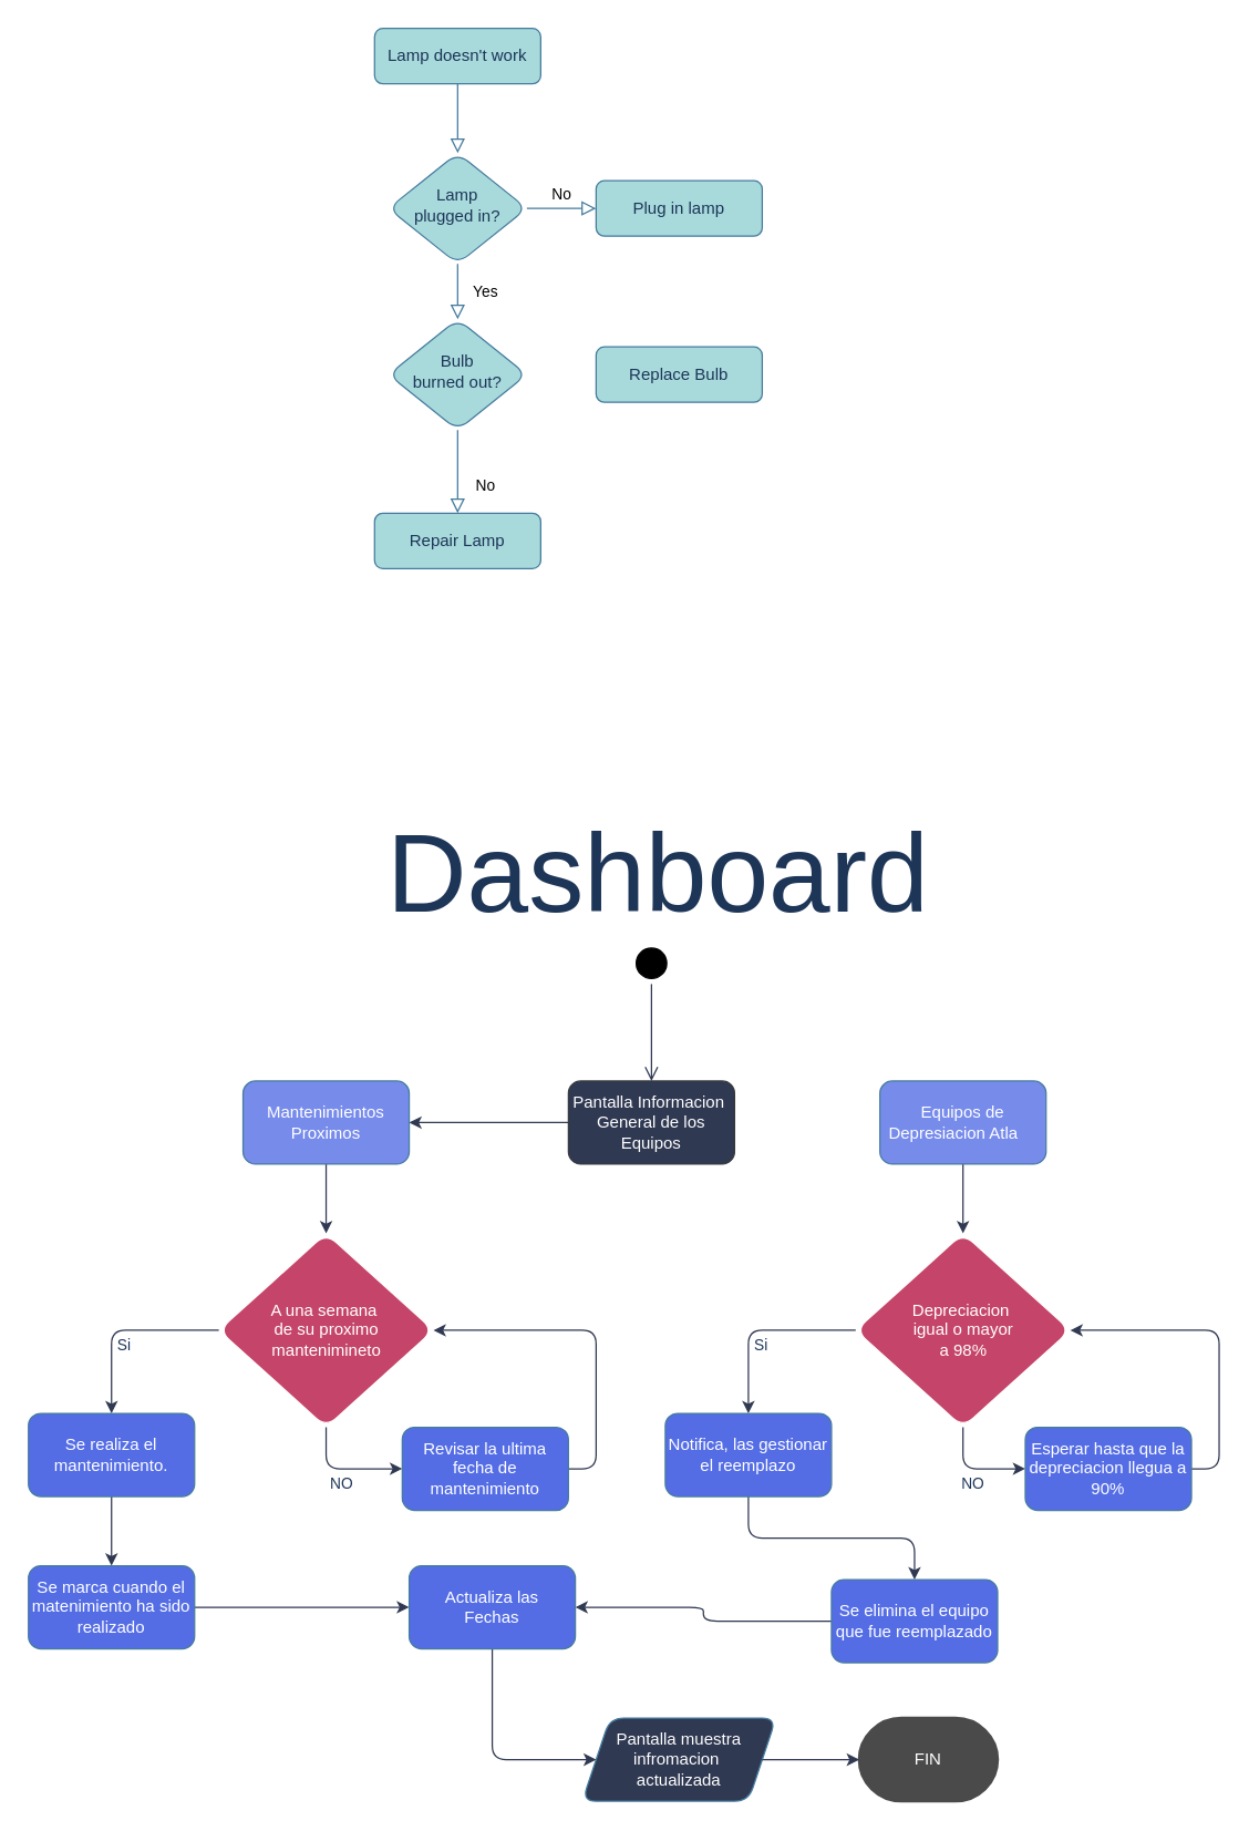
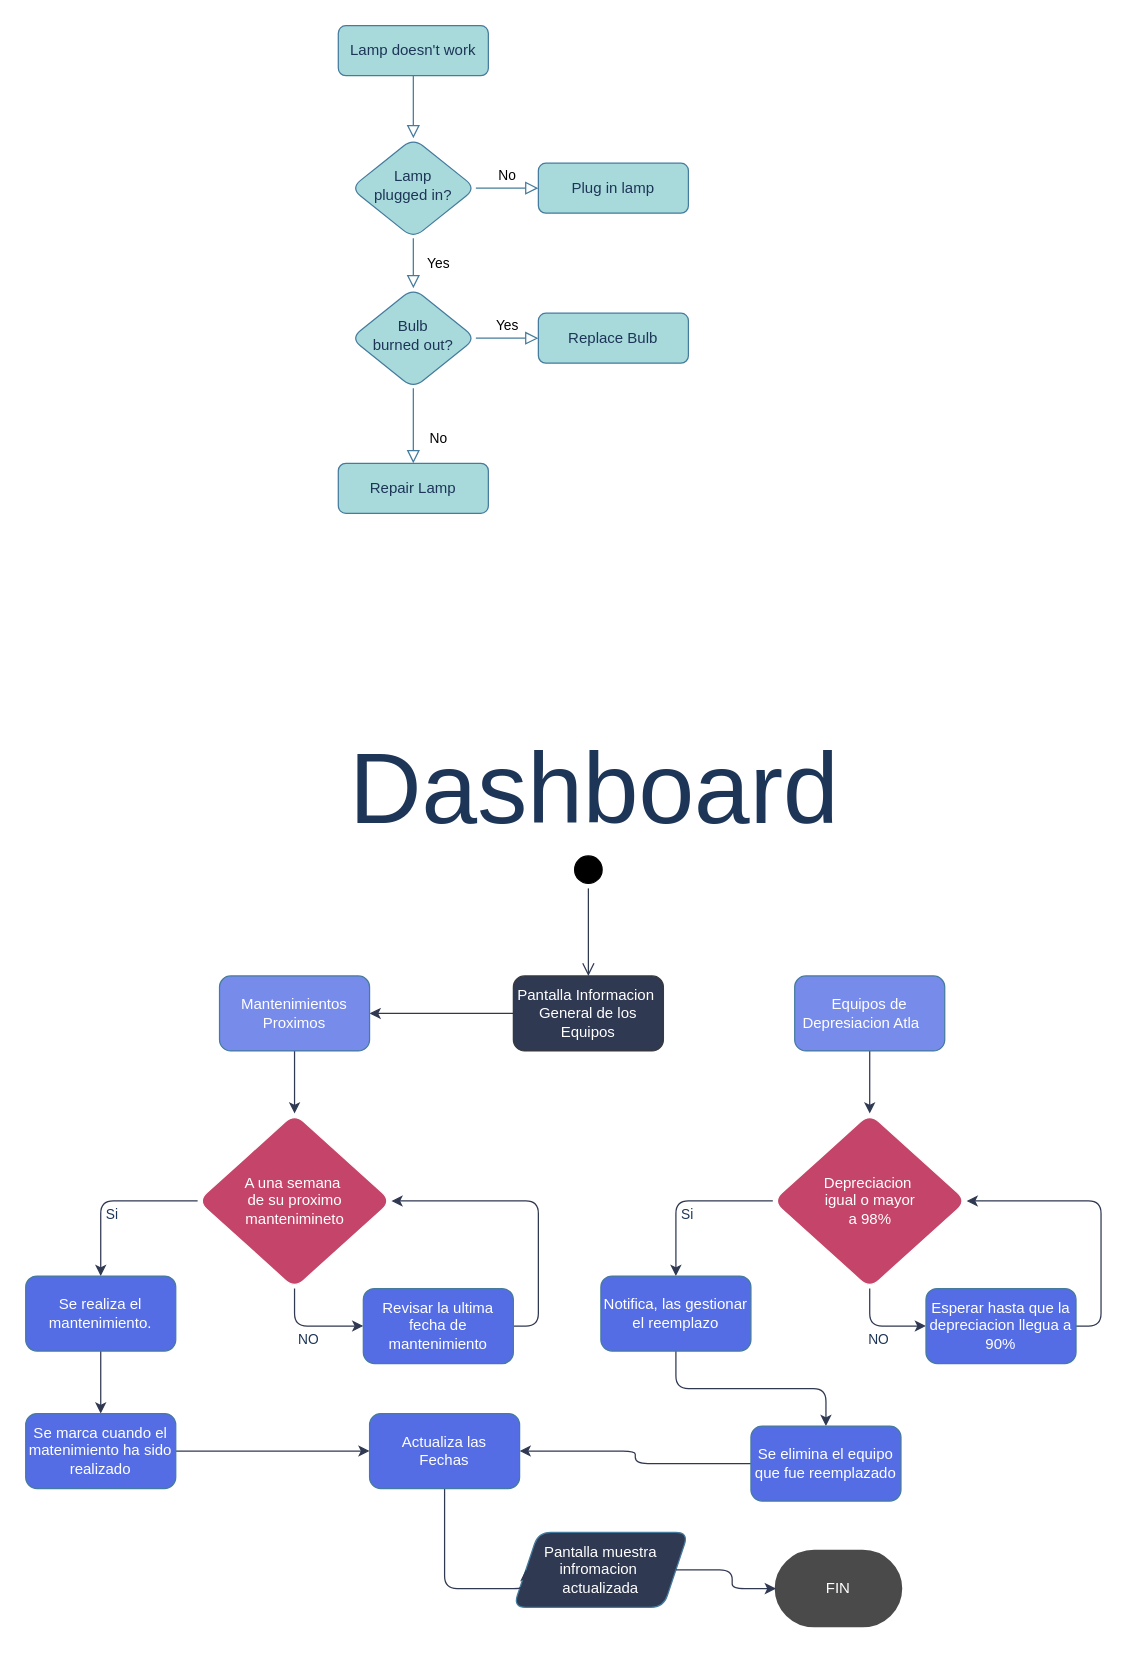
  <mxCell id="0" />
  <mxCell id="1" parent="0" />
  <mxCell id="2" value="" style="rounded=1;html=1;jettySize=auto;orthogonalLoop=1;fontSize=11;endArrow=block;endFill=0;endSize=8;strokeWidth=1;shadow=0;labelBackgroundColor=none;edgeStyle=orthogonalEdgeStyle;strokeColor=#457B9D;fontColor=default;" parent="1" source="3" target="6" edge="1"><mxGeometry relative="1" as="geometry" /></mxCell>
  <mxCell id="3" value="Lamp doesn't work" style="rounded=1;whiteSpace=wrap;html=1;fontSize=12;glass=0;strokeWidth=1;shadow=0;labelBackgroundColor=none;fillColor=#A8DADC;strokeColor=#457B9D;fontColor=#1D3557;" parent="1" vertex="1"><mxGeometry x="270" y="20" width="120" height="40" as="geometry" /></mxCell>
  <mxCell id="4" value="Yes" style="rounded=1;html=1;jettySize=auto;orthogonalLoop=1;fontSize=11;endArrow=block;endFill=0;endSize=8;strokeWidth=1;shadow=0;labelBackgroundColor=none;edgeStyle=orthogonalEdgeStyle;strokeColor=#457B9D;fontColor=default;" parent="1" source="6" target="10" edge="1"><mxGeometry y="20" relative="1" as="geometry"><mxPoint as="offset" /></mxGeometry></mxCell>
  <mxCell id="5" value="No" style="edgeStyle=orthogonalEdgeStyle;rounded=1;html=1;jettySize=auto;orthogonalLoop=1;fontSize=11;endArrow=block;endFill=0;endSize=8;strokeWidth=1;shadow=0;labelBackgroundColor=none;strokeColor=#457B9D;fontColor=default;" parent="1" source="6" target="7" edge="1"><mxGeometry y="10" relative="1" as="geometry"><mxPoint as="offset" /></mxGeometry></mxCell>
  <mxCell id="6" value="Lamp&lt;br&gt;plugged in?" style="rhombus;whiteSpace=wrap;html=1;shadow=0;fontFamily=Helvetica;fontSize=12;align=center;strokeWidth=1;spacing=6;spacingTop=-4;rounded=1;labelBackgroundColor=none;fillColor=#A8DADC;strokeColor=#457B9D;fontColor=#1D3557;" parent="1" vertex="1"><mxGeometry x="280" y="110" width="100" height="80" as="geometry" /></mxCell>
  <mxCell id="7" value="Plug in lamp" style="rounded=1;whiteSpace=wrap;html=1;fontSize=12;glass=0;strokeWidth=1;shadow=0;labelBackgroundColor=none;fillColor=#A8DADC;strokeColor=#457B9D;fontColor=#1D3557;" parent="1" vertex="1"><mxGeometry x="430" y="130" width="120" height="40" as="geometry" /></mxCell>
  <mxCell id="8" value="No" style="rounded=1;html=1;jettySize=auto;orthogonalLoop=1;fontSize=11;endArrow=block;endFill=0;endSize=8;strokeWidth=1;shadow=0;labelBackgroundColor=none;edgeStyle=orthogonalEdgeStyle;strokeColor=#457B9D;fontColor=default;" parent="1" source="10" target="11" edge="1"><mxGeometry x="0.333" y="20" relative="1" as="geometry"><mxPoint as="offset" /></mxGeometry></mxCell>
+ <mxCell id="9" value="Yes" style="edgeStyle=orthogonalEdgeStyle;rounded=1;html=1;jettySize=auto;orthogonalLoop=1;fontSize=11;endArrow=block;endFill=0;endSize=8;strokeWidth=1;shadow=0;labelBackgroundColor=none;strokeColor=#457B9D;fontColor=default;" parent="1" source="10" target="12" edge="1"><mxGeometry y="10" relative="1" as="geometry"><mxPoint as="offset" /></mxGeometry></mxCell>
  <mxCell id="10" value="Bulb&lt;br&gt;burned out?" style="rhombus;whiteSpace=wrap;html=1;shadow=0;fontFamily=Helvetica;fontSize=12;align=center;strokeWidth=1;spacing=6;spacingTop=-4;rounded=1;labelBackgroundColor=none;fillColor=#A8DADC;strokeColor=#457B9D;fontColor=#1D3557;" parent="1" vertex="1"><mxGeometry x="280" y="230" width="100" height="80" as="geometry" /></mxCell>
  <mxCell id="11" value="Repair Lamp" style="rounded=1;whiteSpace=wrap;html=1;fontSize=12;glass=0;strokeWidth=1;shadow=0;labelBackgroundColor=none;fillColor=#A8DADC;strokeColor=#457B9D;fontColor=#1D3557;" parent="1" vertex="1"><mxGeometry x="270" y="370" width="120" height="40" as="geometry" /></mxCell>
  <mxCell id="12" value="Replace Bulb" style="rounded=1;whiteSpace=wrap;html=1;fontSize=12;glass=0;strokeWidth=1;shadow=0;labelBackgroundColor=none;fillColor=#A8DADC;strokeColor=#457B9D;fontColor=#1D3557;" parent="1" vertex="1"><mxGeometry x="430" y="250" width="120" height="40" as="geometry" /></mxCell>
  <mxCell id="13" value="Dashboard" style="text;html=1;align=center;verticalAlign=middle;whiteSpace=wrap;rounded=1;fontSize=80;labelBackgroundColor=none;fontColor=#1D3557;" vertex="1" parent="1"><mxGeometry x="270" y="590" width="410" height="80" as="geometry" /></mxCell>
  <mxCell id="14" value="" style="group;rounded=1;labelBackgroundColor=none;fontColor=#FFFFFF;fillColor=none;strokeColor=none;glass=0;shadow=0;gradientColor=none;" vertex="1" connectable="0" parent="1"><mxGeometry x="20" y="680" width="860" height="620" as="geometry" /></mxCell>
  <mxCell id="15" value="" style="ellipse;html=1;shape=startState;fillColor=#000000;rounded=1;labelBackgroundColor=none;" vertex="1" parent="14"><mxGeometry x="435" width="30" height="30" as="geometry" /></mxCell>
  <mxCell id="16" value="" style="edgeStyle=orthogonalEdgeStyle;html=1;verticalAlign=bottom;endArrow=open;endSize=8;strokeColor=#303952;rounded=1;entryX=0.5;entryY=0;entryDx=0;entryDy=0;labelBackgroundColor=none;fontColor=default;" edge="1" source="15" parent="14" target="18"><mxGeometry relative="1" as="geometry"><mxPoint x="450" y="90" as="targetPoint" /></mxGeometry></mxCell>
  <mxCell id="17" value="" style="edgeStyle=orthogonalEdgeStyle;rounded=1;orthogonalLoop=1;jettySize=auto;html=1;labelBackgroundColor=none;strokeColor=#303952;fontColor=default;" edge="1" parent="14" source="18" target="20"><mxGeometry relative="1" as="geometry" /></mxCell>
  <mxCell id="18" value="Pantalla Informacion&amp;nbsp;&lt;div&gt;General de los Equipos&lt;/div&gt;" style="rounded=1;whiteSpace=wrap;html=1;labelBackgroundColor=none;fillColor=#303952;strokeColor=#36393d;fontColor=#FFFFFF;" vertex="1" parent="14"><mxGeometry x="390" y="100" width="120" height="60" as="geometry" /></mxCell>
  <mxCell id="19" value="" style="edgeStyle=orthogonalEdgeStyle;rounded=1;orthogonalLoop=1;jettySize=auto;html=1;labelBackgroundColor=none;strokeColor=#303952;fontColor=default;" edge="1" parent="14" source="20" target="27"><mxGeometry relative="1" as="geometry" /></mxCell>
  <mxCell id="20" value="Mantenimientos Proximos" style="whiteSpace=wrap;html=1;rounded=1;labelBackgroundColor=none;fillColor=#778BEB;strokeColor=#457B9D;fontColor=#FFFFFF;" vertex="1" parent="14"><mxGeometry x="155" y="100" width="120" height="60" as="geometry" /></mxCell>
  <mxCell id="21" value="" style="edgeStyle=orthogonalEdgeStyle;rounded=1;orthogonalLoop=1;jettySize=auto;html=1;labelBackgroundColor=none;strokeColor=#303952;fontColor=default;" edge="1" parent="14" source="22" target="34"><mxGeometry relative="1" as="geometry" /></mxCell>
  <mxCell id="22" value="Equipos de Depresiacion Atla&lt;span style=&quot;white-space: pre;&quot;&gt;&#09;&lt;/span&gt;" style="whiteSpace=wrap;html=1;rounded=1;labelBackgroundColor=none;fillColor=#778BEB;strokeColor=#457B9D;fontColor=#FFFFFF;" vertex="1" parent="14"><mxGeometry x="615" y="100" width="120" height="60" as="geometry" /></mxCell>
  <mxCell id="23" value="" style="edgeStyle=orthogonalEdgeStyle;rounded=1;orthogonalLoop=1;jettySize=auto;html=1;entryX=0;entryY=0.5;entryDx=0;entryDy=0;labelBackgroundColor=none;strokeColor=#303952;fontColor=default;" edge="1" parent="14" source="27" target="29"><mxGeometry relative="1" as="geometry" /></mxCell>
  <mxCell id="24" value="NO" style="edgeLabel;html=1;align=center;verticalAlign=middle;resizable=0;points=[];rounded=1;labelBackgroundColor=none;fontColor=#1D3557;" vertex="1" connectable="0" parent="23"><mxGeometry x="-0.201" y="4" relative="1" as="geometry"><mxPoint x="6" y="14" as="offset" /></mxGeometry></mxCell>
  <mxCell id="25" value="" style="edgeStyle=orthogonalEdgeStyle;rounded=1;orthogonalLoop=1;jettySize=auto;html=1;entryX=0.5;entryY=0;entryDx=0;entryDy=0;labelBackgroundColor=none;strokeColor=#303952;fontColor=default;" edge="1" parent="14" source="27" target="31"><mxGeometry relative="1" as="geometry" /></mxCell>
  <mxCell id="26" value="Si" style="edgeLabel;html=1;align=center;verticalAlign=middle;resizable=0;points=[];rounded=1;labelBackgroundColor=none;fontColor=#1D3557;" vertex="1" connectable="0" parent="25"><mxGeometry x="-0.007" y="2" relative="1" as="geometry"><mxPoint x="-1" y="8" as="offset" /></mxGeometry></mxCell>
  <mxCell id="27" value="A una semana&amp;nbsp;&lt;div&gt;de su proximo mantenimineto&lt;/div&gt;" style="rhombus;whiteSpace=wrap;html=1;rounded=1;labelBackgroundColor=none;fillColor=#C44569;strokeColor=#FFFFFF;fontColor=#FFFFFF;" vertex="1" parent="14"><mxGeometry x="137.5" y="210" width="155" height="140" as="geometry" /></mxCell>
  <mxCell id="28" style="edgeStyle=orthogonalEdgeStyle;rounded=1;orthogonalLoop=1;jettySize=auto;html=1;exitX=1;exitY=0.5;exitDx=0;exitDy=0;entryX=1;entryY=0.5;entryDx=0;entryDy=0;labelBackgroundColor=none;strokeColor=#303952;fontColor=default;" edge="1" parent="14" source="29" target="27"><mxGeometry relative="1" as="geometry" /></mxCell>
  <mxCell id="29" value="Revisar la ultima fecha de mantenimiento" style="whiteSpace=wrap;html=1;rounded=1;labelBackgroundColor=none;fillColor=#546DE5;strokeColor=#457B9D;fontColor=#FFFFFF;" vertex="1" parent="14"><mxGeometry x="270" y="350" width="120" height="60" as="geometry" /></mxCell>
  <mxCell id="30" value="" style="edgeStyle=orthogonalEdgeStyle;rounded=1;orthogonalLoop=1;jettySize=auto;html=1;labelBackgroundColor=none;strokeColor=#303952;fontColor=default;" edge="1" parent="14" source="31" target="33"><mxGeometry relative="1" as="geometry" /></mxCell>
  <mxCell id="31" value="Se realiza el mantenimiento." style="whiteSpace=wrap;html=1;rounded=1;labelBackgroundColor=none;fillColor=#546DE5;strokeColor=#457B9D;fontColor=#FFFFFF;" vertex="1" parent="14"><mxGeometry y="340" width="120" height="60" as="geometry" /></mxCell>
  <mxCell id="32" value="" style="edgeStyle=orthogonalEdgeStyle;rounded=1;orthogonalLoop=1;jettySize=auto;html=1;entryX=0;entryY=0.5;entryDx=0;entryDy=0;labelBackgroundColor=none;strokeColor=#303952;fontColor=default;" edge="1" parent="14" source="33" target="48"><mxGeometry relative="1" as="geometry"><mxPoint x="270" y="480" as="targetPoint" /><Array as="points" /></mxGeometry></mxCell>
  <mxCell id="33" value="Se marca cuando el matenimiento ha sido realizado" style="rounded=1;whiteSpace=wrap;html=1;labelBackgroundColor=none;fillColor=#546DE5;strokeColor=#457B9D;fontColor=#FFFFFF;" vertex="1" parent="14"><mxGeometry y="450" width="120" height="60" as="geometry" /></mxCell>
  <mxCell id="34" value="Depreciacion&amp;nbsp;&lt;div&gt;i&lt;span style=&quot;background-color: initial;&quot;&gt;gual o mayor&lt;/span&gt;&lt;div&gt;&lt;div&gt;a 98%&lt;/div&gt;&lt;/div&gt;&lt;/div&gt;" style="rhombus;whiteSpace=wrap;html=1;rounded=1;labelBackgroundColor=none;fillColor=#C44569;strokeColor=#FFFFFF;fontColor=#FFFFFF;" vertex="1" parent="14"><mxGeometry x="597.5" y="210" width="155" height="140" as="geometry" /></mxCell>
  <mxCell id="35" value="" style="edgeStyle=orthogonalEdgeStyle;rounded=1;orthogonalLoop=1;jettySize=auto;html=1;entryX=0;entryY=0.5;entryDx=0;entryDy=0;exitX=0.5;exitY=1;exitDx=0;exitDy=0;labelBackgroundColor=none;strokeColor=#303952;fontColor=default;" edge="1" parent="14" target="40" source="34"><mxGeometry relative="1" as="geometry"><mxPoint x="760" y="280" as="sourcePoint" /></mxGeometry></mxCell>
  <mxCell id="36" value="NO" style="edgeLabel;html=1;align=center;verticalAlign=middle;resizable=0;points=[];rounded=1;labelBackgroundColor=none;fontColor=#1D3557;" vertex="1" connectable="0" parent="35"><mxGeometry x="-0.201" y="4" relative="1" as="geometry"><mxPoint x="6" y="14" as="offset" /></mxGeometry></mxCell>
  <mxCell id="37" value="" style="edgeStyle=orthogonalEdgeStyle;rounded=1;orthogonalLoop=1;jettySize=auto;html=1;entryX=0.5;entryY=0;entryDx=0;entryDy=0;labelBackgroundColor=none;strokeColor=#303952;fontColor=default;" edge="1" parent="14" target="42" source="34"><mxGeometry relative="1" as="geometry"><mxPoint x="600" y="280" as="sourcePoint" /></mxGeometry></mxCell>
  <mxCell id="38" value="Si" style="edgeLabel;html=1;align=center;verticalAlign=middle;resizable=0;points=[];rounded=1;labelBackgroundColor=none;fontColor=#1D3557;" vertex="1" connectable="0" parent="37"><mxGeometry x="-0.007" y="2" relative="1" as="geometry"><mxPoint x="-1" y="8" as="offset" /></mxGeometry></mxCell>
  <mxCell id="39" style="edgeStyle=orthogonalEdgeStyle;rounded=1;orthogonalLoop=1;jettySize=auto;html=1;exitX=1;exitY=0.5;exitDx=0;exitDy=0;entryX=1;entryY=0.5;entryDx=0;entryDy=0;labelBackgroundColor=none;strokeColor=#303952;fontColor=default;" edge="1" parent="14" source="40" target="34"><mxGeometry relative="1" as="geometry"><Array as="points"><mxPoint x="860" y="380" /><mxPoint x="860" y="280" /></Array></mxGeometry></mxCell>
  <mxCell id="40" value="Esperar hasta que la depreciacion llegua a 90%" style="whiteSpace=wrap;html=1;rounded=1;labelBackgroundColor=none;fillColor=#546DE5;strokeColor=#457B9D;fontColor=#FFFFFF;" vertex="1" parent="14"><mxGeometry x="720" y="350" width="120" height="60" as="geometry" /></mxCell>
  <mxCell id="41" value="" style="edgeStyle=orthogonalEdgeStyle;rounded=1;orthogonalLoop=1;jettySize=auto;html=1;labelBackgroundColor=none;strokeColor=#303952;fontColor=default;" edge="1" parent="14" source="42" target="44"><mxGeometry relative="1" as="geometry" /></mxCell>
  <mxCell id="42" value="Notifica, las gestionar el reemplazo" style="whiteSpace=wrap;html=1;rounded=1;labelBackgroundColor=none;fillColor=#546DE5;strokeColor=#457B9D;fontColor=#FFFFFF;" vertex="1" parent="14"><mxGeometry x="460" y="340" width="120" height="60" as="geometry" /></mxCell>
  <mxCell id="43" value="" style="edgeStyle=orthogonalEdgeStyle;rounded=1;orthogonalLoop=1;jettySize=auto;html=1;entryX=1;entryY=0.5;entryDx=0;entryDy=0;labelBackgroundColor=none;strokeColor=#303952;fontColor=default;" edge="1" parent="14" source="44" target="48"><mxGeometry relative="1" as="geometry" /></mxCell>
  <mxCell id="44" value="Se elimina el equipo que fue reemplazado" style="rounded=1;whiteSpace=wrap;html=1;labelBackgroundColor=none;fillColor=#546DE5;strokeColor=#457B9D;fontColor=#FFFFFF;" vertex="1" parent="14"><mxGeometry x="580" y="460" width="120" height="60" as="geometry" /></mxCell>
- <mxCell id="45" value="Pantalla muestra infromacion&amp;nbsp;&lt;div&gt;actualizada&lt;/div&gt;" style="shape=parallelogram;perimeter=parallelogramPerimeter;whiteSpace=wrap;html=1;fixedSize=1;rounded=1;labelBackgroundColor=none;fillColor=#303952;strokeColor=#457B9D;fontColor=#FFFFFF;" vertex="1" parent="14"><mxGeometry x="400" y="560" width="140" height="60" as="geometry" /></mxCell>
+ <mxCell id="45" value="Pantalla muestra infromacion&amp;nbsp;&lt;div&gt;actualizada&lt;/div&gt;" style="shape=parallelogram;perimeter=parallelogramPerimeter;whiteSpace=wrap;html=1;fixedSize=1;rounded=1;labelBackgroundColor=none;fillColor=#303952;strokeColor=#457B9D;fontColor=#FFFFFF;" vertex="1" parent="14"><mxGeometry x="390" y="545" width="140" height="60" as="geometry" /></mxCell>
  <mxCell id="46" value="FIN" style="strokeWidth=2;html=1;shape=mxgraph.flowchart.terminator;whiteSpace=wrap;rounded=1;labelBackgroundColor=none;fillColor=#4A4A4A;strokeColor=#4A4A4A;fontColor=#FFFFFF;" vertex="1" parent="14"><mxGeometry x="600" y="560" width="100" height="60" as="geometry" /></mxCell>
  <mxCell id="47" style="edgeStyle=orthogonalEdgeStyle;rounded=1;orthogonalLoop=1;jettySize=auto;html=1;exitX=0.5;exitY=1;exitDx=0;exitDy=0;entryX=0;entryY=0.5;entryDx=0;entryDy=0;labelBackgroundColor=none;strokeColor=#303952;fontColor=default;" edge="1" parent="14" source="48" target="45"><mxGeometry relative="1" as="geometry"><Array as="points"><mxPoint x="335" y="590" /></Array></mxGeometry></mxCell>
  <mxCell id="48" value="Actualiza las&lt;div&gt;Fechas&lt;/div&gt;" style="rounded=1;whiteSpace=wrap;html=1;labelBackgroundColor=none;fillColor=#546DE5;strokeColor=#457B9D;fontColor=#FFFFFF;" vertex="1" parent="14"><mxGeometry x="275" y="450" width="120" height="60" as="geometry" /></mxCell>
  <mxCell id="49" style="edgeStyle=orthogonalEdgeStyle;rounded=1;orthogonalLoop=1;jettySize=auto;html=1;exitX=1;exitY=0.5;exitDx=0;exitDy=0;entryX=0;entryY=0.5;entryDx=0;entryDy=0;entryPerimeter=0;labelBackgroundColor=none;strokeColor=#303952;fontColor=default;" edge="1" parent="14" source="45" target="46"><mxGeometry relative="1" as="geometry" /></mxCell>
